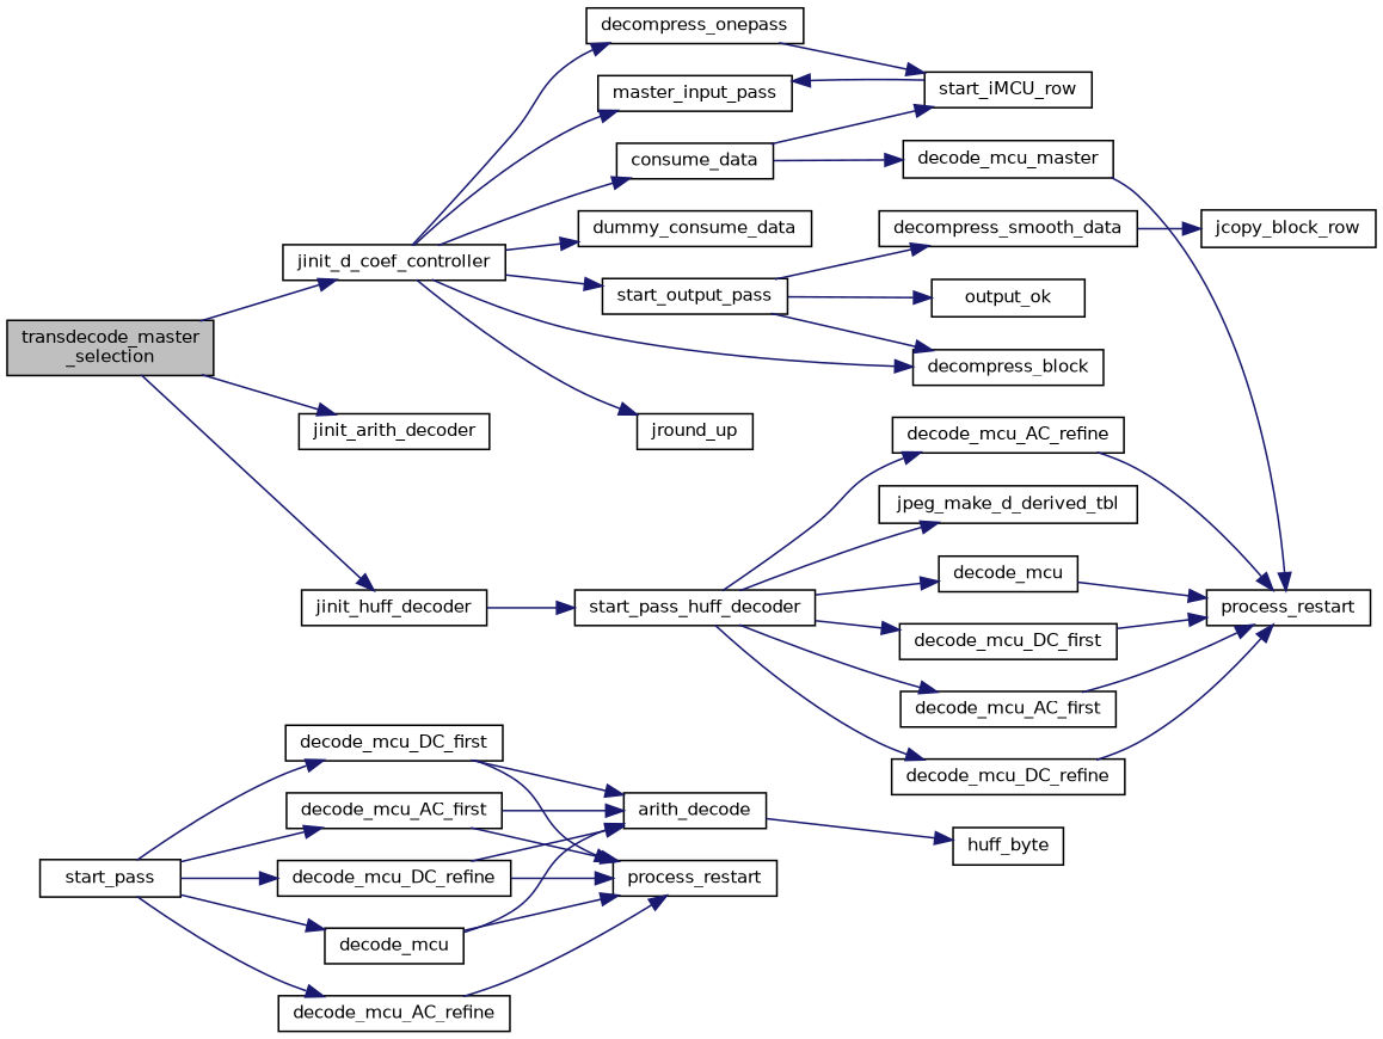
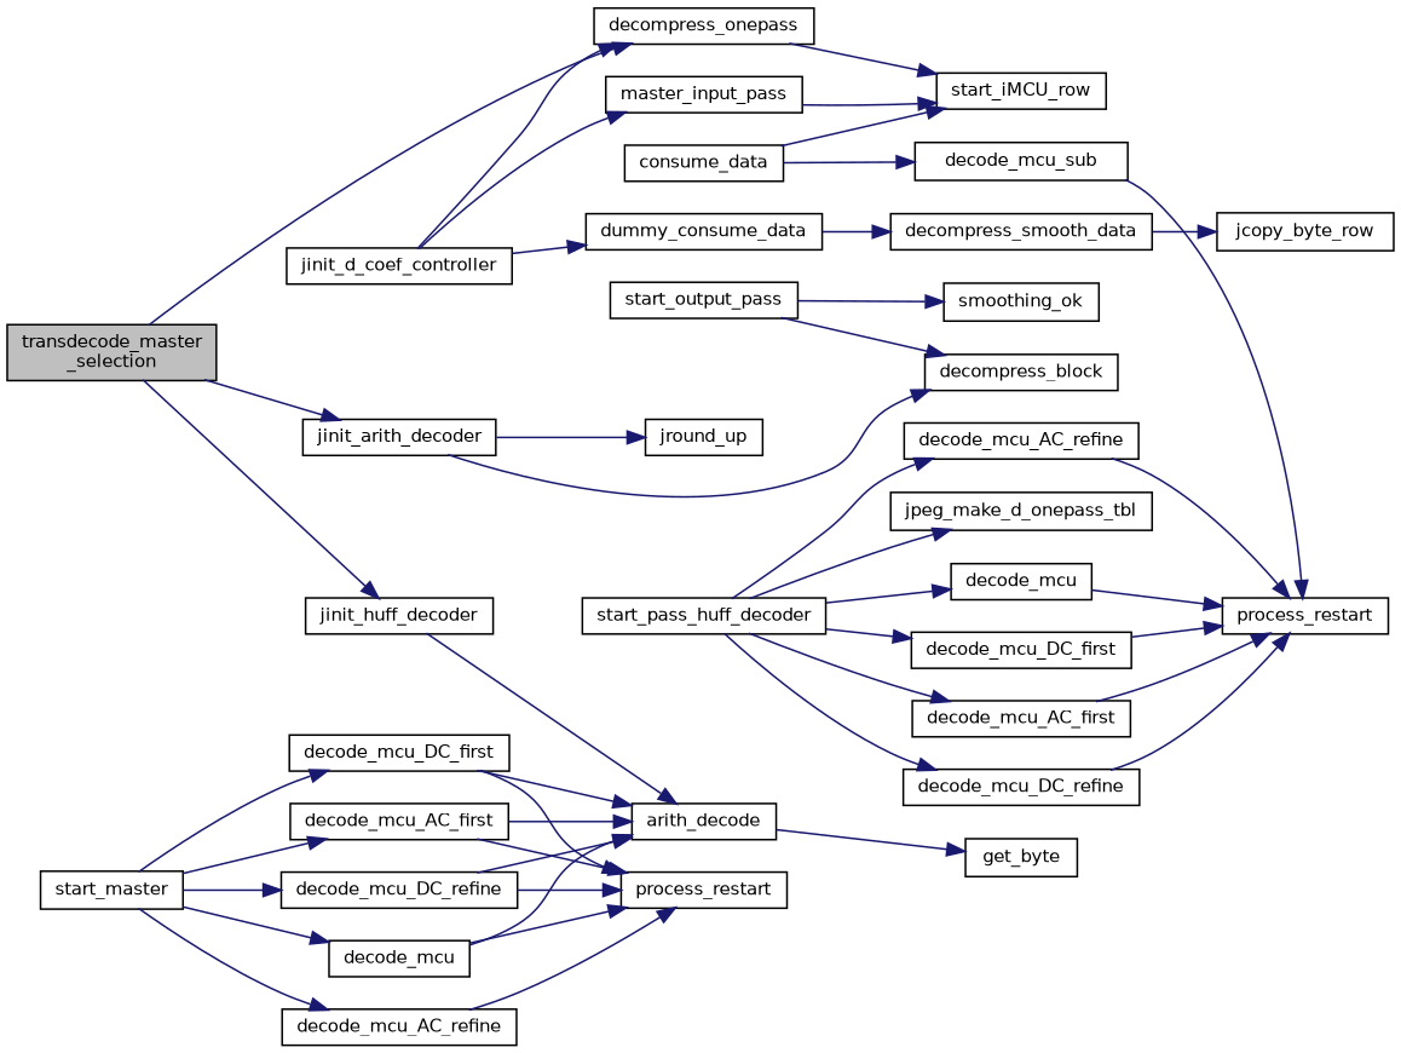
  digraph {
    rankdir=LR
    node [color=black fontname=Helvetica fontsize=10 shape=record]
    edge [color=midnightblue fontname=Helvetica fontsize=10 labelfontname=Helvetica labelfontsize=10 style=solid]
    n1 [fillcolor=grey75 fontcolor=black height=0.2 label="transdecode_master\l_selection" style=filled width=0.4]
    n2 [height=0.2 label=jinit_arith_decoder width=0.4]
    n3 [height=0.2 label=jinit_huff_decoder width=0.4]
    n4 [height=0.2 label=jinit_d_coef_controller width=0.4]
    n5 [height=0.2 label=start_pass_huff_decoder width=0.4]
    n6 [height=0.2 label=master_input_pass width=0.4]
    n7 [height=0.2 label=start_output_pass width=0.4]
    n8 [height=0.2 label=decompress_block width=0.4]
    n9 [height=0.2 label=jround_up width=0.4]
    n10 [height=0.2 label=consume_data width=0.4]
    n11 [height=0.2 label=dummy_consume_data width=0.4]
    n12 [height=0.2 label=decompress_onepass width=0.4]
-   n13 [height=0.2 label=start_pass width=0.4]
+   n13 [height=0.2 label=start_master width=0.4]
    n14 [height=0.2 label=decode_mcu_DC_first width=0.4]
    n15 [height=0.2 label=decode_mcu_AC_first width=0.4]
    n16 [height=0.2 label=decode_mcu_DC_refine width=0.4]
    n17 [height=0.2 label=decode_mcu_AC_refine width=0.4]
    n18 [height=0.2 label=decode_mcu width=0.4]
    n19 [height=0.2 label=process_restart width=0.4]
    n20 [height=0.2 label=arith_decode width=0.4]
-   n21 [height=0.2 label=huff_byte width=0.4]
+   n21 [height=0.2 label=get_byte width=0.4]
    n22 [height=0.2 label=decode_mcu_DC_first width=0.4]
    n23 [height=0.2 label=decode_mcu_AC_first width=0.4]
    n24 [height=0.2 label=decode_mcu_DC_refine width=0.4]
    n25 [height=0.2 label=decode_mcu_AC_refine width=0.4]
-   n26 [height=0.2 label=jpeg_make_d_derived_tbl width=0.4]
+   n26 [height=0.2 label=jpeg_make_d_onepass_tbl width=0.4]
    n27 [height=0.2 label=decode_mcu width=0.4]
    n28 [height=0.2 label=process_restart width=0.4]
-   n29 [height=0.2 label=decode_mcu_master width=0.4]
+   n29 [height=0.2 label=decode_mcu_sub width=0.4]
    n30 [height=0.2 label=start_iMCU_row width=0.4]
-   n31 [height=0.2 label=output_ok width=0.4]
+   n31 [height=0.2 label=smoothing_ok width=0.4]
    n32 [height=0.2 label=decompress_smooth_data width=0.4]
-   n33 [height=0.2 label=jcopy_block_row width=0.4]
+   n33 [height=0.2 label=jcopy_byte_row width=0.4]
    n1 -> n2
    n1 -> n3
-   n1 -> n4
-   n3 -> n5
+   n1 -> n12
+   n3 -> n20
    n4 -> n6
-   n4 -> n7
-   n4 -> n8
-   n4 -> n9
-   n4 -> n10
+   n2 -> n8
+   n2 -> n9
    n4 -> n11
    n4 -> n12
    n5 -> n22
    n5 -> n23
    n5 -> n24
    n5 -> n25
    n5 -> n26
    n5 -> n27
-   n30 -> n6
+   n6 -> n30
    n7 -> n8
    n7 -> n31
-   n7 -> n32
+   n11 -> n32
    n10 -> n29
    n10 -> n30
    n12 -> n30
    n13 -> n14
    n13 -> n15
    n13 -> n16
    n13 -> n17
    n13 -> n18
    n14 -> n19
    n14 -> n20
    n15 -> n19
    n15 -> n20
    n16 -> n19
    n16 -> n20
    n17 -> n19
    n18 -> n19
    n18 -> n20
    n20 -> n21
    n22 -> n28
    n23 -> n28
    n24 -> n28
    n25 -> n28
    n27 -> n28
    n29 -> n28
    n32 -> n33
  }
